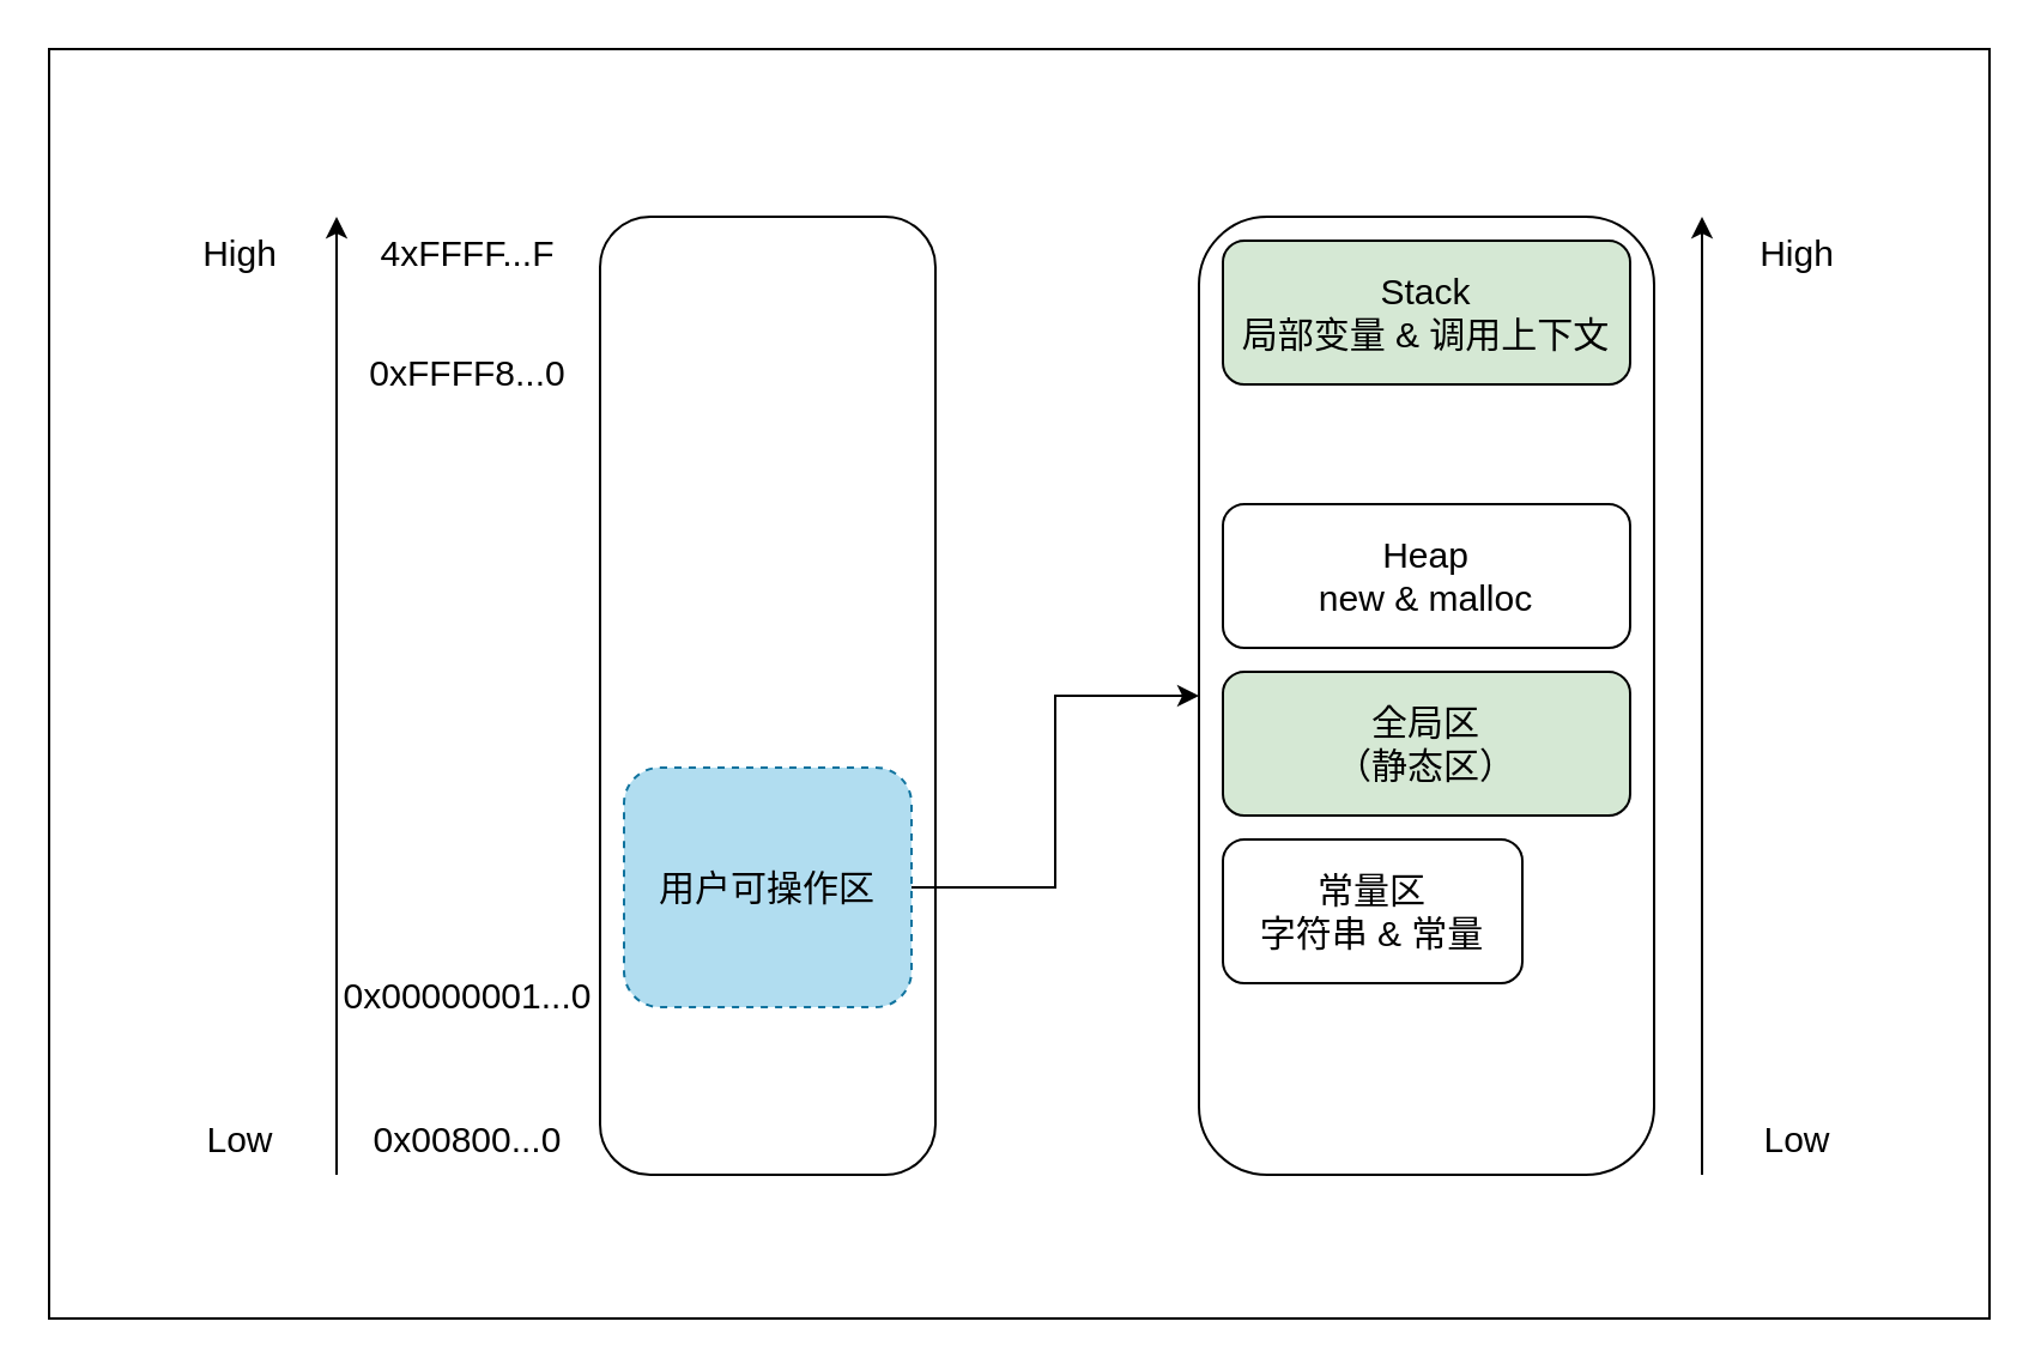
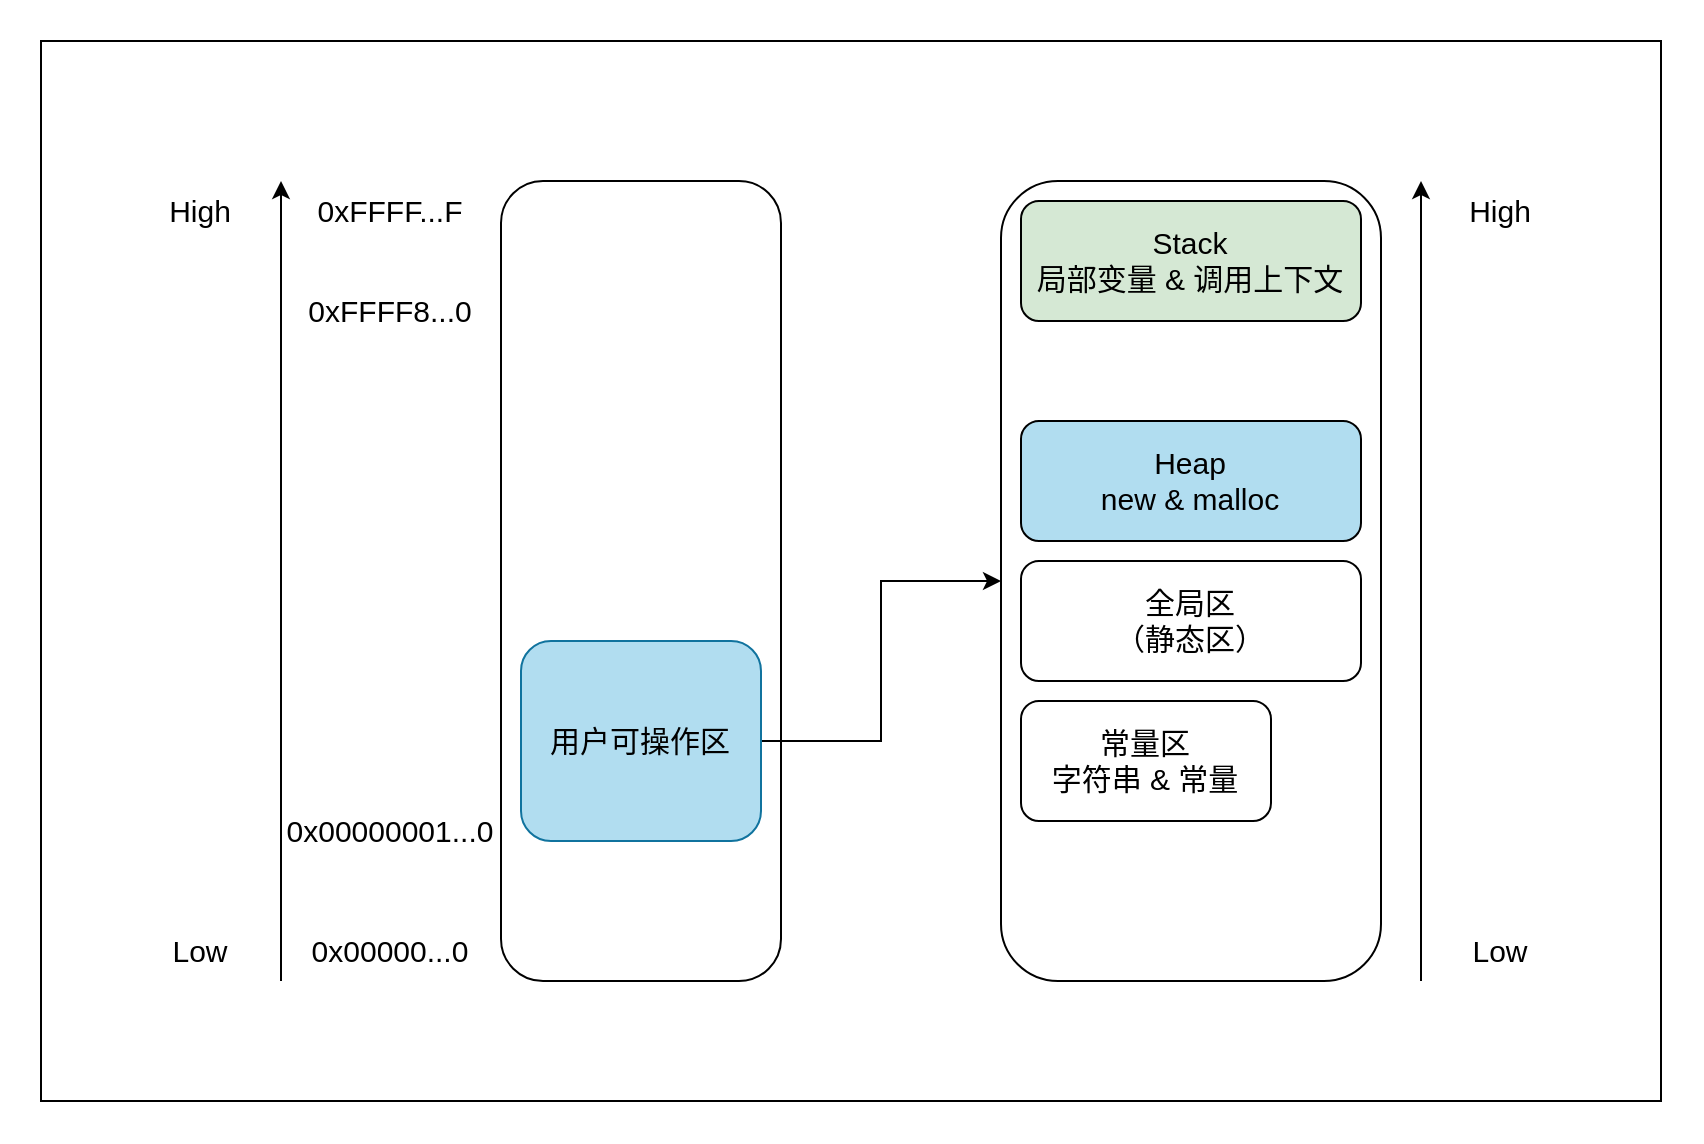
  <mxCell id="0" />
  <mxCell id="1" parent="0" />
  <mxCell id="2" value="" style="rounded=0;whiteSpace=wrap;html=1;fontSize=15;" vertex="1" parent="1"><mxGeometry x="20" y="20" width="810" height="530" as="geometry" /></mxCell>
  <mxCell id="3" value="" style="rounded=1;whiteSpace=wrap;html=1;" vertex="1" parent="1"><mxGeometry x="250" y="90" width="140" height="400" as="geometry" /></mxCell>
  <mxCell id="4" value="" style="endArrow=classic;html=1;rounded=0;" edge="1" parent="1"><mxGeometry width="50" height="50" relative="1" as="geometry"><mxPoint x="140" y="490" as="sourcePoint" /><mxPoint x="140" y="90" as="targetPoint" /></mxGeometry></mxCell>
  <mxCell id="5" style="edgeStyle=orthogonalEdgeStyle;rounded=0;orthogonalLoop=1;jettySize=auto;html=1;exitX=1;exitY=0.5;exitDx=0;exitDy=0;fontSize=15;entryX=0;entryY=0.5;entryDx=0;entryDy=0;" edge="1" parent="1" source="6" target="16"><mxGeometry relative="1" as="geometry"><mxPoint x="510" y="300" as="targetPoint" /></mxGeometry></mxCell>
- <mxCell id="6" value="用户可操作区" style="rounded=1;whiteSpace=wrap;html=1;fillColor=#b1ddf0;strokeColor=#10739e;fontSize=15;dashed=1;" vertex="1" parent="1"><mxGeometry x="260" y="320" width="120" height="100" as="geometry" /></mxCell>
+ <mxCell id="6" value="用户可操作区" style="rounded=1;whiteSpace=wrap;html=1;fillColor=#b1ddf0;strokeColor=#10739e;fontSize=15;" vertex="1" parent="1"><mxGeometry x="260" y="320" width="120" height="100" as="geometry" /></mxCell>
  <mxCell id="7" value="Low" style="text;html=1;strokeColor=none;fillColor=none;align=center;verticalAlign=middle;whiteSpace=wrap;rounded=0;fontSize=15;" vertex="1" parent="1"><mxGeometry x="70" y="460" width="60" height="30" as="geometry" /></mxCell>
  <mxCell id="8" value="High" style="text;html=1;strokeColor=none;fillColor=none;align=center;verticalAlign=middle;whiteSpace=wrap;rounded=0;fontSize=15;" vertex="1" parent="1"><mxGeometry x="70" y="90" width="60" height="30" as="geometry" /></mxCell>
- <mxCell id="9" value="0x00800...0" style="text;html=1;strokeColor=none;fillColor=none;align=center;verticalAlign=middle;whiteSpace=wrap;rounded=0;fontSize=15;" vertex="1" parent="1"><mxGeometry y="460" width="90" height="30" as="geometry" x="150" /></mxCell>
+ <mxCell id="9" value="0x00000...0" style="text;html=1;strokeColor=none;fillColor=none;align=center;verticalAlign=middle;whiteSpace=wrap;rounded=0;fontSize=15;" vertex="1" parent="1"><mxGeometry y="460" width="90" height="30" as="geometry" x="150" /></mxCell>
  <mxCell id="10" value="0x00000001...0" style="text;html=1;strokeColor=none;fillColor=none;align=center;verticalAlign=middle;whiteSpace=wrap;rounded=0;fontSize=15;" vertex="1" parent="1"><mxGeometry y="400" width="90" height="30" as="geometry" x="150" /></mxCell>
  <mxCell id="11" value="0xFFFF8...0" style="text;html=1;strokeColor=none;fillColor=none;align=center;verticalAlign=middle;whiteSpace=wrap;rounded=0;fontSize=15;" vertex="1" parent="1"><mxGeometry y="140" width="90" height="30" as="geometry" x="150" /></mxCell>
- <mxCell id="12" value="4xFFFF...F" style="text;html=1;strokeColor=none;fillColor=none;align=center;verticalAlign=middle;whiteSpace=wrap;rounded=0;fontSize=15;" vertex="1" parent="1"><mxGeometry y="90" width="90" height="30" as="geometry" x="150" /></mxCell>
+ <mxCell id="12" value="0xFFFF...F" style="text;html=1;strokeColor=none;fillColor=none;align=center;verticalAlign=middle;whiteSpace=wrap;rounded=0;fontSize=15;" vertex="1" parent="1"><mxGeometry y="90" width="90" height="30" as="geometry" x="150" /></mxCell>
  <mxCell id="13" value="High" style="text;html=1;strokeColor=none;fillColor=none;align=center;verticalAlign=middle;whiteSpace=wrap;rounded=0;fontSize=15;" vertex="1" parent="1"><mxGeometry x="720" y="90" width="60" height="30" as="geometry" /></mxCell>
  <mxCell id="14" value="" style="endArrow=classic;html=1;rounded=0;" edge="1" parent="1"><mxGeometry width="50" height="50" relative="1" as="geometry"><mxPoint x="710" y="490" as="sourcePoint" /><mxPoint x="710" y="90" as="targetPoint" /></mxGeometry></mxCell>
  <mxCell id="15" value="Low" style="text;html=1;strokeColor=none;fillColor=none;align=center;verticalAlign=middle;whiteSpace=wrap;rounded=0;fontSize=15;" vertex="1" parent="1"><mxGeometry x="720" y="460" width="60" height="30" as="geometry" /></mxCell>
  <mxCell id="16" value="" style="rounded=1;whiteSpace=wrap;html=1;" vertex="1" parent="1"><mxGeometry x="500" y="90" width="190" height="400" as="geometry" /></mxCell>
  <mxCell id="17" value="Stack&lt;br&gt;局部变量 &amp;amp; 调用上下文" style="rounded=1;whiteSpace=wrap;html=1;fontSize=15;fillColor=#d5e8d4;" vertex="1" parent="1"><mxGeometry x="510" y="100" width="170" height="60" as="geometry" /></mxCell>
- <mxCell id="18" value="Heap&lt;br&gt;new &amp;amp; malloc" style="rounded=1;whiteSpace=wrap;html=1;fontSize=15;" vertex="1" parent="1"><mxGeometry x="510" y="210" width="170" height="60" as="geometry" /></mxCell>
- <mxCell id="19" value="全局区&lt;br&gt;（静态区）" style="rounded=1;whiteSpace=wrap;html=1;fontSize=15;fillColor=#d5e8d4;" vertex="1" parent="1"><mxGeometry x="510" y="280" width="170" height="60" as="geometry" /></mxCell>
+ <mxCell id="18" value="Heap&lt;br&gt;new &amp;amp; malloc" style="rounded=1;whiteSpace=wrap;html=1;fontSize=15;fillColor=#b1ddf0;" vertex="1" parent="1"><mxGeometry x="510" y="210" width="170" height="60" as="geometry" /></mxCell>
+ <mxCell id="19" value="全局区&lt;br&gt;（静态区）" style="rounded=1;whiteSpace=wrap;html=1;fontSize=15;" vertex="1" parent="1"><mxGeometry x="510" y="280" width="170" height="60" as="geometry" /></mxCell>
  <mxCell id="20" value="常量区&lt;br&gt;字符串 &amp;amp; 常量" style="rounded=1;whiteSpace=wrap;html=1;fontSize=15;" vertex="1" parent="1"><mxGeometry x="510" y="350" width="125" height="60" as="geometry" /></mxCell>
